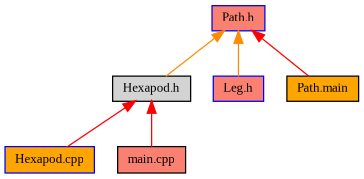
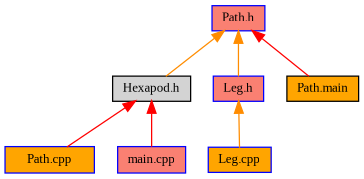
  digraph {
    fontname="Liberation Serif"
    node [color=blue fillcolor=salmon fontname="Liberation Serif" fontsize=10 shape=record style=filled]
    edge [color=darkorange dir=back fontname="Liberation Serif" fontsize=10 labelfontname=Helvetica labelfontsize=10 style=solid]
    n1 [fontcolor=black height=0.2 label="Path.h" width=0.4]
    n2 [color=black fillcolor=lightgrey height=0.2 label="Hexapod.h" width=0.4]
    n3 [height=0.2 label="Leg.h" width=0.4]
    n4 [color=black fillcolor=orange height=0.2 label="Path.main" width=0.4]
-   n5 [fillcolor=orange height=0.2 label="Hexapod.cpp" width=0.4]
-   n6 [color=black height=0.2 label="main.cpp" width=0.4]
+   n5 [fillcolor=orange height=0.2 label="Path.cpp" width=0.4]
+   n6 [height=0.2 label="main.cpp" width=0.4]
+   n7 [fillcolor=orange height=0.2 label="Leg.cpp" width=0.4]
    n1 -> n2
    n1 -> n3
    n1 -> n4 [color=red]
    n2 -> n5 [color=red]
    n2 -> n6 [color=red]
+   n3 -> n7
  }
